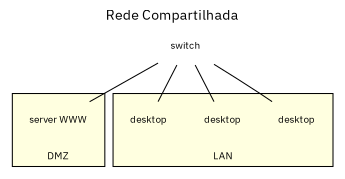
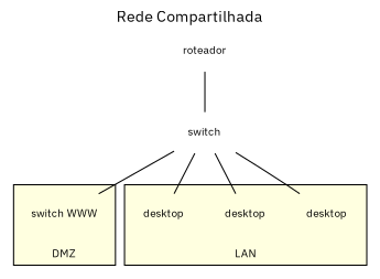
  graph {
    fontname="IBM Plex Sans"
    label="Rede Compartilhada"
    labelloc=t
    node [fontname="IBM Plex Sans" fontsize=10 labelloc=c shape=none]
    edge [fontname="IBM Plex Sans"]
-   n1 [label="server WWW"]
+   n1 [label="switch WWW"]
    n2 [label=desktop]
    n3 [label=desktop]
    n4 [label=desktop]
+   n5 [label=roteador]
    n6 [label=switch]
    subgraph cluster_1 {
      bgcolor=lightyellow
      fontsize=10
      label=DMZ
      labelloc=b
      style=filled
      n1
    }
    subgraph cluster_2 {
      bgcolor=lightyellow
      fontsize=10
      label=LAN
      labelloc=b
      style=filled
      n2
      n3
      n4
    }
+   n5 -- n6
    n6 -- n1
    n6 -- n2
    n6 -- n3
    n6 -- n4
  }
